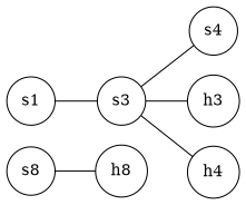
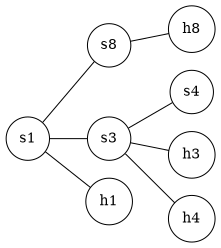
  graph {
    rankdir=LR
    node [shape=circle]
    n1 [label=s8]
    s1
    s3
+   h1
    n5 [label=h8]
    s4
    h3
    h4
    n1 -- n5
+   s1 -- n1
    s1 -- s3
+   s1 -- h1
    s3 -- s4
    s3 -- h3
    s3 -- h4
  }
